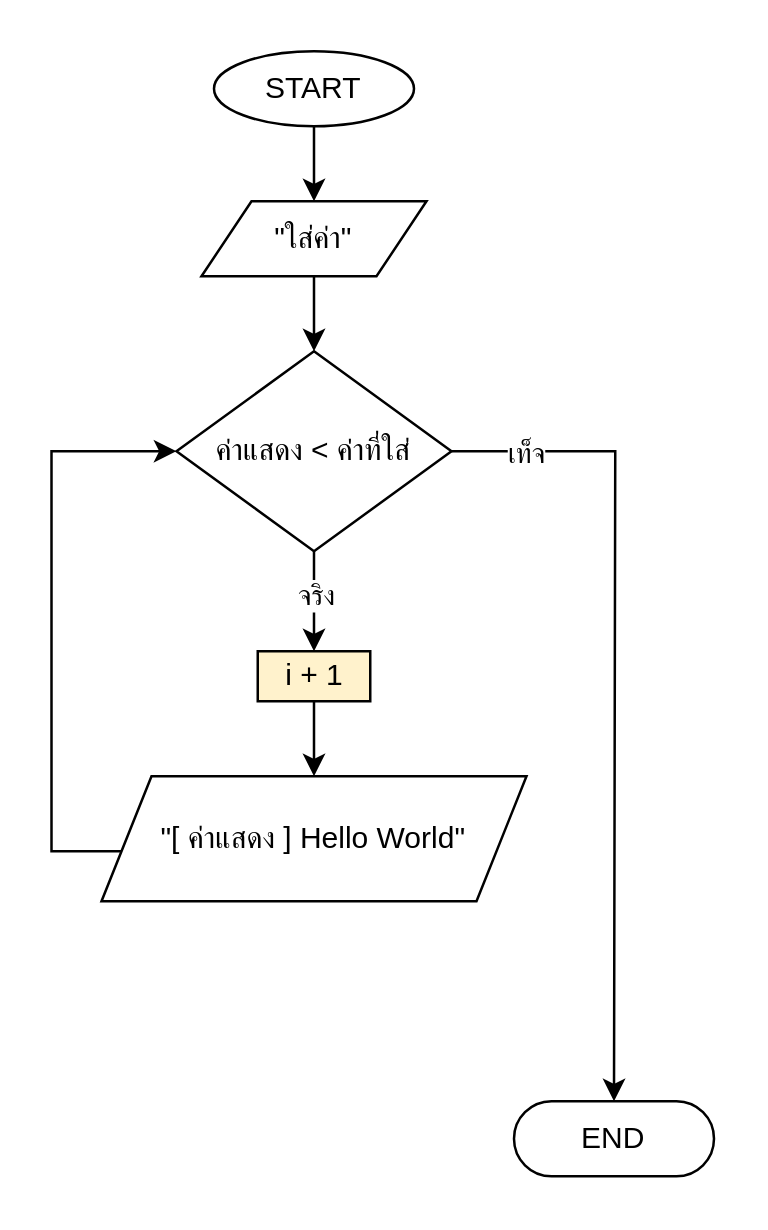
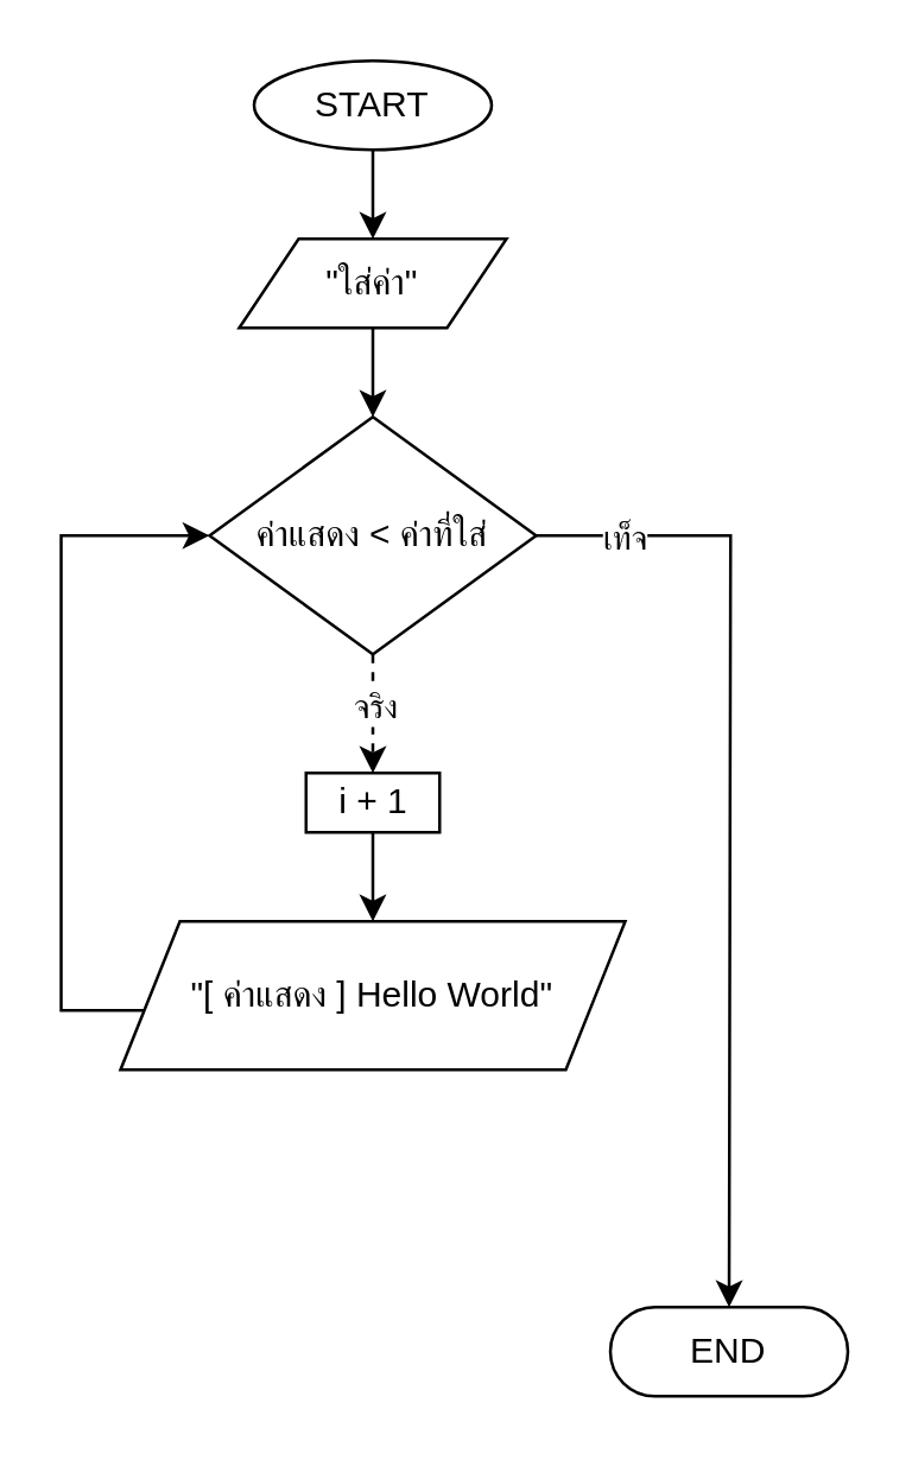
  <mxCell id="0" />
  <mxCell id="1" parent="0" />
  <mxCell id="2" style="edgeStyle=orthogonalEdgeStyle;rounded=0;orthogonalLoop=1;jettySize=auto;html=1;" edge="1" parent="1" source="3" target="6"><mxGeometry relative="1" as="geometry"><mxPoint x="125" y="90" as="targetPoint" /></mxGeometry></mxCell>
  <mxCell id="3" value="START" style="ellipse;whiteSpace=wrap;html=1;arcSize=50;" parent="1" vertex="1"><mxGeometry x="85" y="20" width="80" height="30" as="geometry" /></mxCell>
  <mxCell id="4" value="END" style="rounded=1;whiteSpace=wrap;html=1;arcSize=50;" parent="1" vertex="1"><mxGeometry x="205" y="440" width="80" height="30" as="geometry" /></mxCell>
  <mxCell id="5" value="" style="edgeStyle=orthogonalEdgeStyle;rounded=0;orthogonalLoop=1;jettySize=auto;html=1;" edge="1" parent="1" source="6" target="11"><mxGeometry relative="1" as="geometry"><mxPoint x="125" y="140" as="targetPoint" /></mxGeometry></mxCell>
  <mxCell id="6" value="&quot;ใส่ค่า&quot;" style="shape=parallelogram;perimeter=parallelogramPerimeter;whiteSpace=wrap;html=1;fixedSize=1;" vertex="1" parent="1"><mxGeometry x="80" y="80" width="90" height="30" as="geometry" /></mxCell>
- <mxCell id="7" value="" style="edgeStyle=orthogonalEdgeStyle;rounded=0;orthogonalLoop=1;jettySize=auto;html=1;" edge="1" parent="1" source="11" target="15"><mxGeometry relative="1" as="geometry" /></mxCell>
+ <mxCell id="7" value="" style="edgeStyle=orthogonalEdgeStyle;rounded=0;orthogonalLoop=1;jettySize=auto;html=1;dashed=1;" edge="1" parent="1" source="11" target="15"><mxGeometry relative="1" as="geometry" /></mxCell>
  <mxCell id="8" value="จริง" style="edgeLabel;html=1;align=center;verticalAlign=middle;resizable=0;points=[];" vertex="1" connectable="0" parent="7"><mxGeometry x="-0.615" y="1" relative="1" as="geometry"><mxPoint x="-1" y="9" as="offset" /></mxGeometry></mxCell>
  <mxCell id="9" style="edgeStyle=orthogonalEdgeStyle;rounded=0;orthogonalLoop=1;jettySize=auto;html=1;" edge="1" parent="1" source="11"><mxGeometry relative="1" as="geometry"><mxPoint x="245" y="440" as="targetPoint" /></mxGeometry></mxCell>
  <mxCell id="10" value="เท็จ" style="edgeLabel;html=1;align=center;verticalAlign=middle;resizable=0;points=[];" vertex="1" connectable="0" parent="9"><mxGeometry x="-0.82" relative="1" as="geometry"><mxPoint as="offset" /></mxGeometry></mxCell>
  <mxCell id="11" value="ค่าแสดง &amp;lt; ค่าที่ใส่" style="rhombus;whiteSpace=wrap;html=1;" vertex="1" parent="1"><mxGeometry x="70" y="140" width="110" height="80" as="geometry" /></mxCell>
  <mxCell id="12" style="edgeStyle=orthogonalEdgeStyle;rounded=0;orthogonalLoop=1;jettySize=auto;html=1;entryX=0;entryY=0.5;entryDx=0;entryDy=0;" edge="1" parent="1" source="13" target="11"><mxGeometry relative="1" as="geometry"><Array as="points"><mxPoint x="20" y="340" /><mxPoint x="20" y="180" /></Array></mxGeometry></mxCell>
  <mxCell id="13" value="&quot;[ ค่าแสดง ] Hello World&quot;" style="shape=parallelogram;perimeter=parallelogramPerimeter;whiteSpace=wrap;html=1;fixedSize=1;" vertex="1" parent="1"><mxGeometry x="40" y="310" width="170" height="50" as="geometry" /></mxCell>
  <mxCell id="14" value="" style="edgeStyle=orthogonalEdgeStyle;rounded=0;orthogonalLoop=1;jettySize=auto;html=1;" edge="1" parent="1" source="15" target="13"><mxGeometry relative="1" as="geometry" /></mxCell>
- <mxCell id="15" value="i + 1" style="rounded=1;whiteSpace=wrap;html=1;arcSize=0;fillColor=#fff2cc;" vertex="1" parent="1"><mxGeometry x="102.5" y="260" width="45" height="20" as="geometry" /></mxCell>
+ <mxCell id="15" value="i + 1" style="rounded=1;whiteSpace=wrap;html=1;arcSize=0;" vertex="1" parent="1"><mxGeometry x="102.5" y="260" width="45" height="20" as="geometry" /></mxCell>
